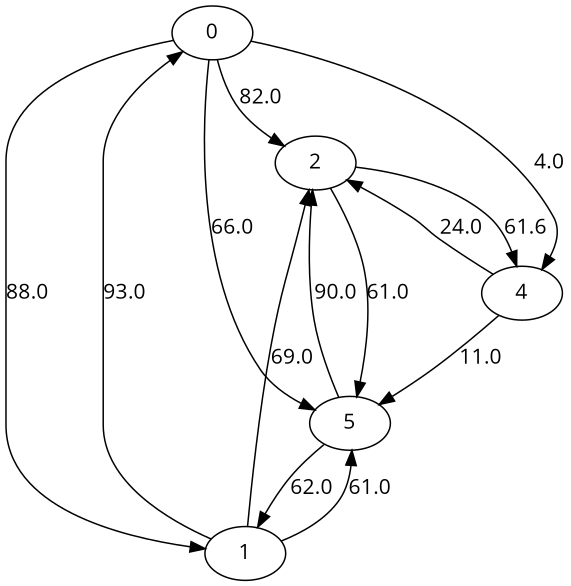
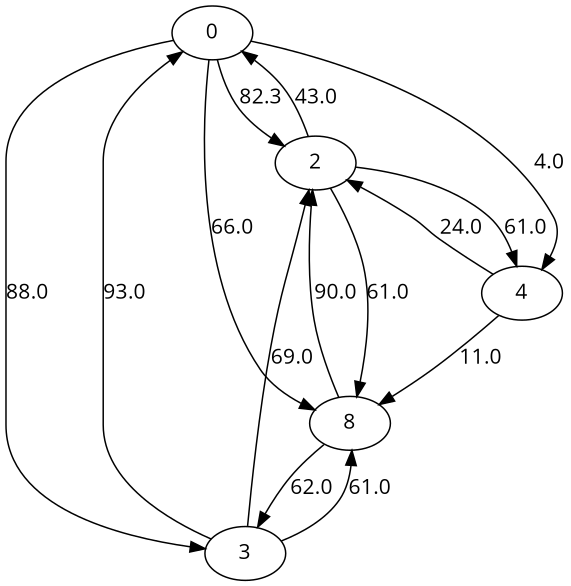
  strict digraph {
    fontname="Open Sans"
    node [fontname="Open Sans"]
    edge [fontname="Open Sans"]
    n1 [label=0]
    n2 [label=2]
-   n3 [label=1]
+   n3 [label=3]
    n4 [label=4]
-   n5 [label=5]
-   n1 -> n2 [label=82.0]
+   n5 [label=8]
+   n1 -> n2 [label=82.3]
    n1 -> n3 [label=88.0]
    n1 -> n4 [label=4.0]
    n1 -> n5 [label=66.0]
-   n2 -> n4 [label=61.6]
+   n2 -> n1 [label=43.0]
+   n2 -> n4 [label=61.0]
    n2 -> n5 [label=61.0]
    n3 -> n1 [label=93.0]
    n3 -> n2 [label=69.0]
    n3 -> n5 [label=61.0]
    n4 -> n2 [label=24.0]
    n4 -> n5 [label=11.0]
    n5 -> n2 [label=90.0]
    n5 -> n3 [label=62.0]
  }
